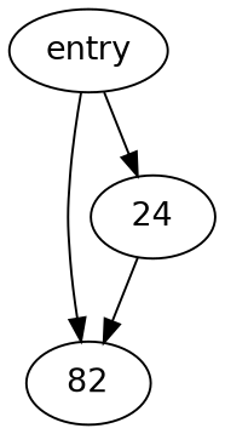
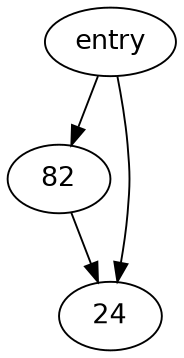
  digraph {
    fontname="DejaVu Sans"
    rankdir=TB
    node [fontname="DejaVu Sans"]
    edge [fontname="DejaVu Sans"]
    n1 [label=entry]
    n2 [label=82]
    n3 [label=24]
    n1 -> n2
    n1 -> n3
-   n3 -> n2
+   n2 -> n3
  }
